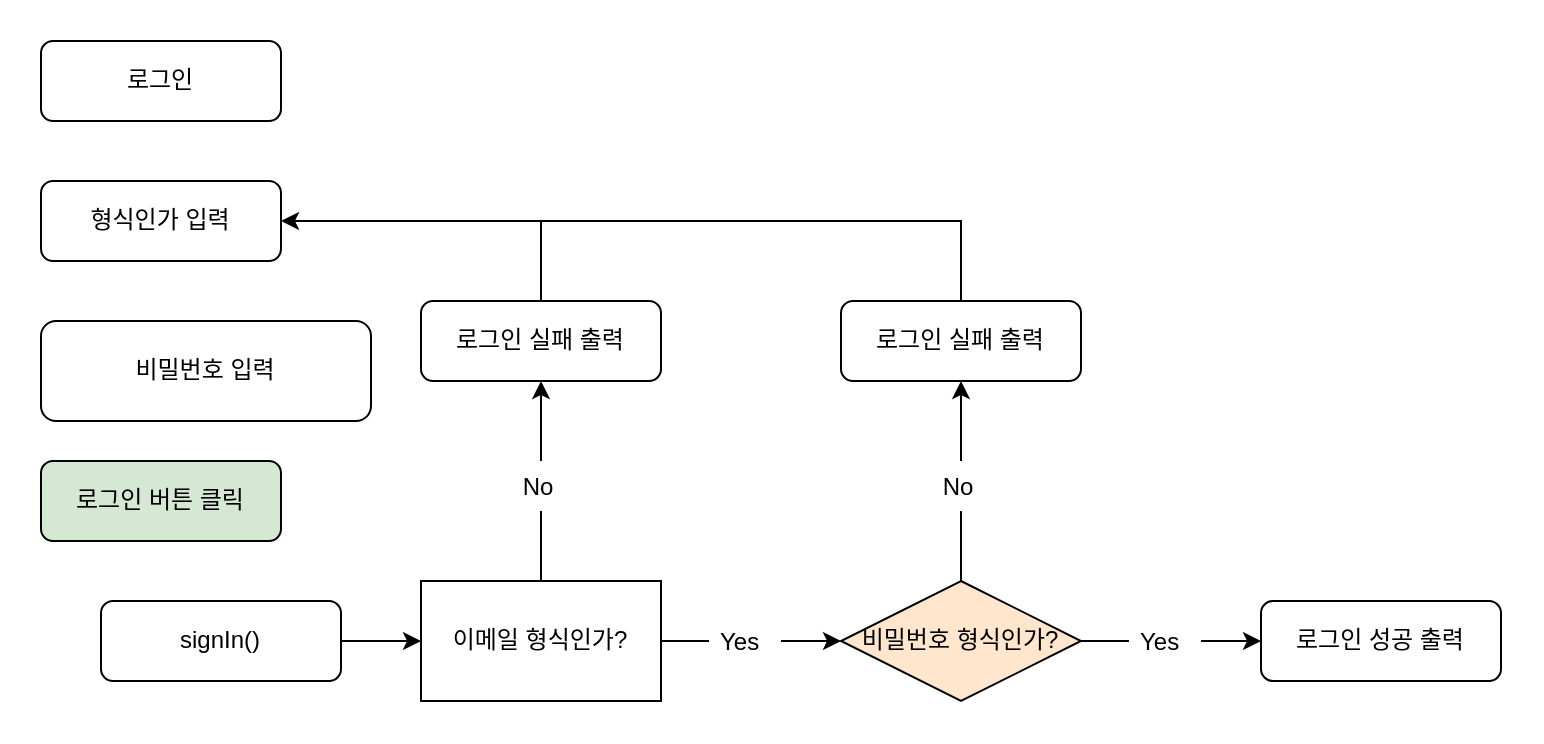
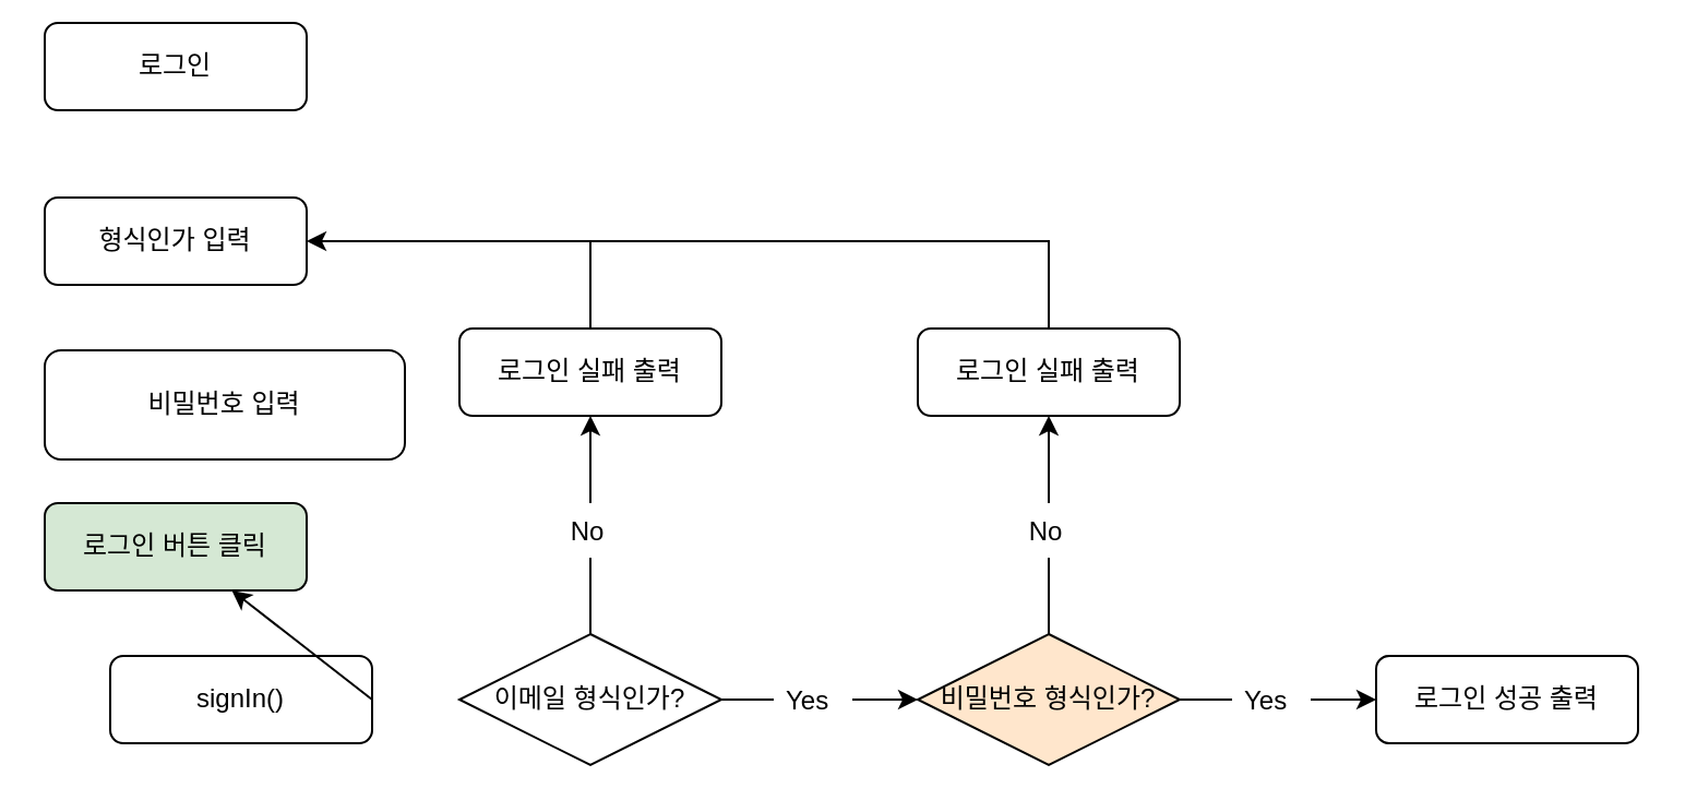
  <mxCell id="0" />
  <mxCell id="1" parent="0" />
- <mxCell id="2" value="로그인" style="rounded=1;whiteSpace=wrap;html=1;" vertex="1" parent="1"><mxGeometry x="20" y="20" width="120" height="40" as="geometry" /></mxCell>
+ <mxCell id="2" value="로그인" style="rounded=1;whiteSpace=wrap;html=1;" vertex="1" parent="1"><mxGeometry x="20" y="10" width="120" height="40" as="geometry" /></mxCell>
  <mxCell id="3" value="형식인가 입력" style="rounded=1;whiteSpace=wrap;html=1;" vertex="1" parent="1"><mxGeometry x="20" y="90" width="120" height="40" as="geometry" /></mxCell>
  <mxCell id="4" value="비밀번호 입력" style="rounded=1;whiteSpace=wrap;html=1;" vertex="1" parent="1"><mxGeometry x="20" y="160" width="165" height="50" as="geometry" /></mxCell>
  <mxCell id="5" value="로그인 버튼 클릭" style="rounded=1;whiteSpace=wrap;html=1;fillColor=#d5e8d4;" vertex="1" parent="1"><mxGeometry x="20" y="230" width="120" height="40" as="geometry" /></mxCell>
  <mxCell id="6" value="signIn()" style="rounded=1;whiteSpace=wrap;html=1;" vertex="1" parent="1"><mxGeometry x="50" y="300" width="120" height="40" as="geometry" /></mxCell>
- <mxCell id="7" value="이메일 형식인가?" style="whiteSpace=wrap;html=1;rounded=0;" vertex="1" parent="1"><mxGeometry x="210" y="290" width="120" height="60" as="geometry" /></mxCell>
- <mxCell id="8" value="" style="endArrow=classic;html=1;rounded=0;exitX=1;exitY=0.5;exitDx=0;exitDy=0;" edge="1" parent="1" source="6" target="7"><mxGeometry width="50" height="50" relative="1" as="geometry"><mxPoint x="370" y="230" as="sourcePoint" /><mxPoint x="430" y="230" as="targetPoint" /></mxGeometry></mxCell>
+ <mxCell id="7" value="이메일 형식인가?" style="rhombus;whiteSpace=wrap;html=1;" vertex="1" parent="1"><mxGeometry x="210" y="290" width="120" height="60" as="geometry" /></mxCell>
+ <mxCell id="8" value="" style="endArrow=classic;html=1;rounded=0;exitX=1;exitY=0.5;exitDx=0;exitDy=0;" edge="1" parent="1" source="6" target="5"><mxGeometry width="50" height="50" relative="1" as="geometry"><mxPoint x="370" y="230" as="sourcePoint" /><mxPoint x="430" y="230" as="targetPoint" /></mxGeometry></mxCell>
  <mxCell id="9" value="" style="endArrow=classic;html=1;rounded=0;exitX=1;exitY=0.5;exitDx=0;exitDy=0;startArrow=none;" edge="1" parent="1" source="10"><mxGeometry width="50" height="50" relative="1" as="geometry"><mxPoint x="370" y="230" as="sourcePoint" /><mxPoint x="420" y="320" as="targetPoint" /></mxGeometry></mxCell>
  <mxCell id="10" value="Yes" style="text;strokeColor=none;fillColor=none;align=left;verticalAlign=middle;spacingLeft=4;spacingRight=4;overflow=hidden;points=[[0,0.5],[1,0.5]];portConstraint=eastwest;rotatable=0;" vertex="1" parent="1"><mxGeometry x="354" y="305" width="36" height="30" as="geometry" /></mxCell>
  <mxCell id="11" value="" style="endArrow=none;html=1;rounded=0;exitX=1;exitY=0.5;exitDx=0;exitDy=0;" edge="1" parent="1" source="7" target="10"><mxGeometry width="50" height="50" relative="1" as="geometry"><mxPoint x="330" y="320" as="sourcePoint" /><mxPoint x="420" y="320" as="targetPoint" /></mxGeometry></mxCell>
  <mxCell id="12" value="로그인 성공 출력" style="rounded=1;whiteSpace=wrap;html=1;" vertex="1" parent="1"><mxGeometry x="630" y="300" width="120" height="40" as="geometry" /></mxCell>
  <mxCell id="13" value="" style="endArrow=classic;html=1;rounded=0;exitX=0.5;exitY=0;exitDx=0;exitDy=0;startArrow=none;" edge="1" parent="1" source="14"><mxGeometry width="50" height="50" relative="1" as="geometry"><mxPoint x="370" y="190" as="sourcePoint" /><mxPoint x="270" y="190" as="targetPoint" /></mxGeometry></mxCell>
  <mxCell id="14" value=" No" style="text;strokeColor=none;fillColor=none;align=left;verticalAlign=middle;spacingLeft=4;spacingRight=4;overflow=hidden;points=[[0,0.5],[1,0.5]];portConstraint=eastwest;rotatable=0;" vertex="1" parent="1"><mxGeometry x="252" y="230" width="36" height="25" as="geometry" /></mxCell>
  <mxCell id="15" value="" style="endArrow=none;html=1;rounded=0;exitX=0.5;exitY=0;exitDx=0;exitDy=0;" edge="1" parent="1" source="7" target="14"><mxGeometry width="50" height="50" relative="1" as="geometry"><mxPoint x="270" y="290" as="sourcePoint" /><mxPoint x="270" y="190" as="targetPoint" /></mxGeometry></mxCell>
  <mxCell id="16" value="로그인 실패 출력" style="rounded=1;whiteSpace=wrap;html=1;" vertex="1" parent="1"><mxGeometry x="210" y="150" width="120" height="40" as="geometry" /></mxCell>
  <mxCell id="17" value="" style="endArrow=classic;html=1;rounded=0;exitX=0.5;exitY=0;exitDx=0;exitDy=0;entryX=1;entryY=0.5;entryDx=0;entryDy=0;" edge="1" parent="1" source="16" target="3"><mxGeometry width="50" height="50" relative="1" as="geometry"><mxPoint x="370" y="190" as="sourcePoint" /><mxPoint x="270" y="40" as="targetPoint" /><Array as="points"><mxPoint x="270" y="110" /></Array></mxGeometry></mxCell>
  <mxCell id="18" value="비밀번호 형식인가?" style="rhombus;whiteSpace=wrap;html=1;fillColor=#ffe6cc;" vertex="1" parent="1"><mxGeometry x="420" y="290" width="120" height="60" as="geometry" /></mxCell>
  <mxCell id="19" value="" style="endArrow=classic;html=1;rounded=0;exitX=1;exitY=0.5;exitDx=0;exitDy=0;startArrow=none;" edge="1" parent="1" source="20"><mxGeometry width="50" height="50" relative="1" as="geometry"><mxPoint x="580" y="230" as="sourcePoint" /><mxPoint x="630" y="320" as="targetPoint" /></mxGeometry></mxCell>
  <mxCell id="20" value="Yes" style="text;strokeColor=none;fillColor=none;align=left;verticalAlign=middle;spacingLeft=4;spacingRight=4;overflow=hidden;points=[[0,0.5],[1,0.5]];portConstraint=eastwest;rotatable=0;" vertex="1" parent="1"><mxGeometry x="564" y="305" width="36" height="30" as="geometry" /></mxCell>
  <mxCell id="21" value="" style="endArrow=none;html=1;rounded=0;exitX=1;exitY=0.5;exitDx=0;exitDy=0;" edge="1" parent="1" target="20"><mxGeometry width="50" height="50" relative="1" as="geometry"><mxPoint x="540" y="320" as="sourcePoint" /><mxPoint x="630" y="320" as="targetPoint" /></mxGeometry></mxCell>
  <mxCell id="22" value="" style="endArrow=classic;html=1;rounded=0;exitX=0.5;exitY=0;exitDx=0;exitDy=0;startArrow=none;" edge="1" parent="1" source="23"><mxGeometry width="50" height="50" relative="1" as="geometry"><mxPoint x="580" y="190" as="sourcePoint" /><mxPoint x="480" y="190" as="targetPoint" /></mxGeometry></mxCell>
  <mxCell id="23" value=" No" style="text;strokeColor=none;fillColor=none;align=left;verticalAlign=middle;spacingLeft=4;spacingRight=4;overflow=hidden;points=[[0,0.5],[1,0.5]];portConstraint=eastwest;rotatable=0;" vertex="1" parent="1"><mxGeometry x="462" y="230" width="36" height="25" as="geometry" /></mxCell>
  <mxCell id="24" value="" style="endArrow=none;html=1;rounded=0;exitX=0.5;exitY=0;exitDx=0;exitDy=0;" edge="1" parent="1" target="23"><mxGeometry width="50" height="50" relative="1" as="geometry"><mxPoint x="480" y="290" as="sourcePoint" /><mxPoint x="480" y="190" as="targetPoint" /></mxGeometry></mxCell>
  <mxCell id="25" value="로그인 실패 출력" style="rounded=1;whiteSpace=wrap;html=1;" vertex="1" parent="1"><mxGeometry x="420" y="150" width="120" height="40" as="geometry" /></mxCell>
  <mxCell id="26" value="" style="endArrow=none;html=1;rounded=0;" edge="1" parent="1"><mxGeometry width="50" height="50" relative="1" as="geometry"><mxPoint x="270" y="110" as="sourcePoint" /><mxPoint x="480" y="150" as="targetPoint" /><Array as="points"><mxPoint x="480" y="110" /></Array></mxGeometry></mxCell>
